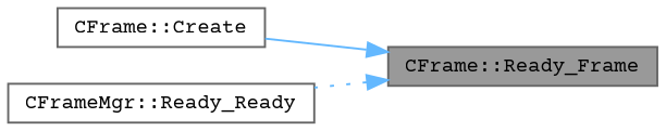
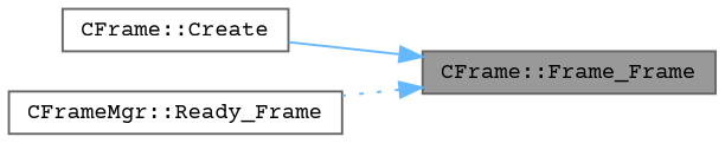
  digraph {
    fontname="Courier Prime"
    rankdir=RL
    node [color=grey40 fillcolor=white fontname="Courier Prime" fontsize=10 shape=box style=filled]
    edge [color=steelblue1 dir=back fontname="Courier Prime" fontsize=10 labelfontname=Helvetica labelfontsize=10]
-   n1 [color=gray40 fillcolor=grey60 fontcolor=black height=0.2 label="CFrame::Ready_Frame" width=0.4]
+   n1 [color=gray40 fillcolor=grey60 fontcolor=black height=0.2 label="CFrame::Frame_Frame" width=0.4]
    n2 [height=0.2 label="CFrame::Create" width=0.4]
-   n3 [height=0.2 label="CFrameMgr::Ready_Ready" width=0.4]
+   n3 [height=0.2 label="CFrameMgr::Ready_Frame" width=0.4]
    n1 -> n2 [style=solid]
    n1 -> n3 [style=dotted]
  }
